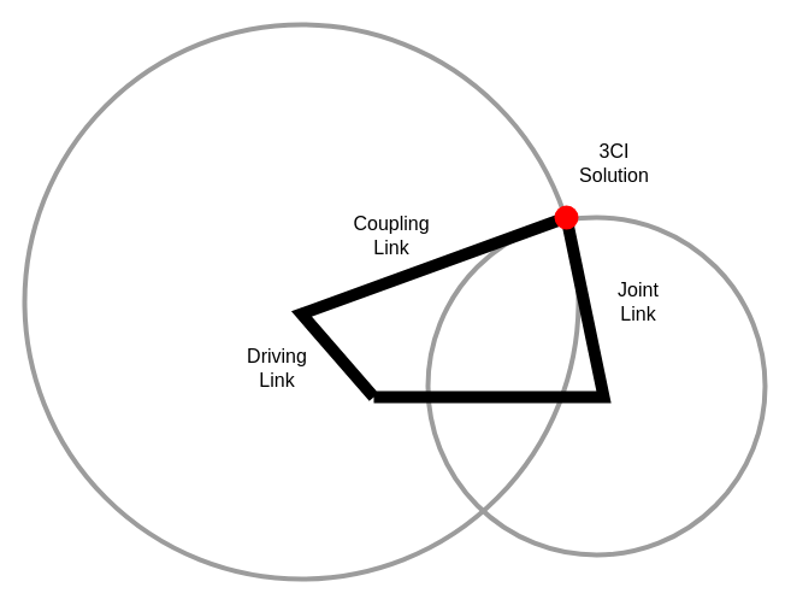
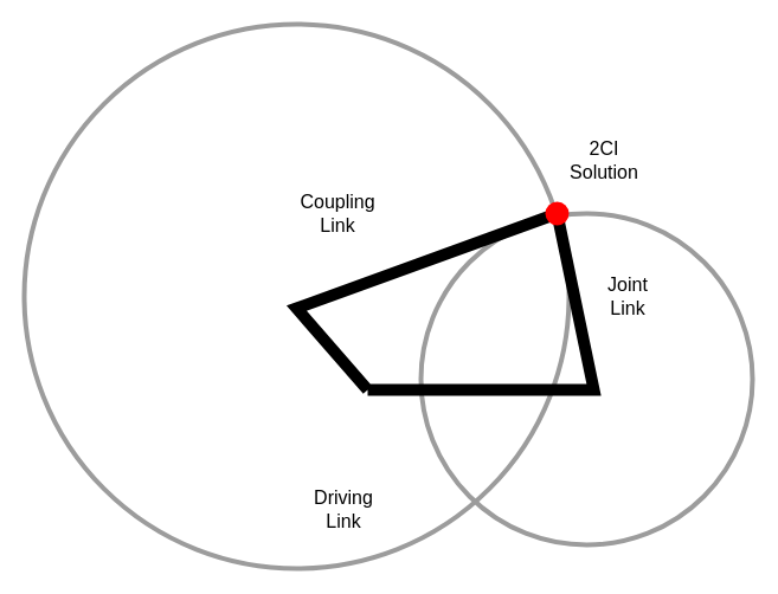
  <mxCell id="0" />
  <mxCell id="1" parent="0" />
  <mxCell id="2" value="" style="ellipse;whiteSpace=wrap;html=1;aspect=fixed;fillColor=none;strokeWidth=4;strokeColor=#9C9C9C;" vertex="1" parent="1"><mxGeometry x="20" y="20" width="460" height="460" as="geometry" /></mxCell>
  <mxCell id="3" value="" style="ellipse;whiteSpace=wrap;html=1;aspect=fixed;fillColor=none;strokeWidth=4;strokeColor=#9C9C9C;" vertex="1" parent="1"><mxGeometry x="355" y="180" width="280" height="280" as="geometry" /></mxCell>
  <mxCell id="4" value="" style="endArrow=none;html=1;rounded=0;strokeWidth=10;" edge="1" parent="1"><mxGeometry width="50" height="50" relative="1" as="geometry"><mxPoint x="310" y="329" as="sourcePoint" /><mxPoint x="310" y="329" as="targetPoint" /><Array as="points"><mxPoint x="250" y="260" /><mxPoint x="470" y="180" /><mxPoint x="501" y="329" /></Array></mxGeometry></mxCell>
- <mxCell id="5" value="&lt;font style=&quot;font-size: 16px&quot;&gt;Driving Link&lt;/font&gt;" style="text;html=1;strokeColor=none;fillColor=none;align=center;verticalAlign=middle;whiteSpace=wrap;rounded=0;" vertex="1" parent="1"><mxGeometry x="200" y="290" width="60" height="30" as="geometry" /></mxCell>
- <mxCell id="6" value="&lt;font style=&quot;font-size: 16px&quot;&gt;Coupling Link&lt;/font&gt;" style="text;html=1;strokeColor=none;fillColor=none;align=center;verticalAlign=middle;whiteSpace=wrap;rounded=0;" vertex="1" parent="1"><mxGeometry x="295" y="180" width="60" height="30" as="geometry" /></mxCell>
+ <mxCell id="5" value="&lt;font style=&quot;font-size: 16px&quot;&gt;Driving Link&lt;/font&gt;" style="text;html=1;strokeColor=none;fillColor=none;align=center;verticalAlign=middle;whiteSpace=wrap;rounded=0;" vertex="1" parent="1"><mxGeometry x="260" y="415" width="60" height="30" as="geometry" /></mxCell>
+ <mxCell id="6" value="&lt;font style=&quot;font-size: 16px&quot;&gt;Coupling Link&lt;/font&gt;" style="text;html=1;strokeColor=none;fillColor=none;align=center;verticalAlign=middle;whiteSpace=wrap;rounded=0;" vertex="1" parent="1"><mxGeometry x="255" y="165" width="60" height="30" as="geometry" /></mxCell>
  <mxCell id="7" value="&lt;font style=&quot;font-size: 16px&quot;&gt;Joint Link&lt;/font&gt;" style="text;html=1;strokeColor=none;fillColor=none;align=center;verticalAlign=middle;whiteSpace=wrap;rounded=0;" vertex="1" parent="1"><mxGeometry x="500" y="235" width="60" height="30" as="geometry" /></mxCell>
  <mxCell id="8" value="" style="ellipse;whiteSpace=wrap;html=1;aspect=fixed;fontSize=16;strokeColor=none;strokeWidth=4;fillColor=#FF0000;" vertex="1" parent="1"><mxGeometry x="460" y="170" width="20" height="20" as="geometry" /></mxCell>
- <mxCell id="9" value="&lt;font style=&quot;font-size: 16px&quot;&gt;3CI Solution&lt;/font&gt;" style="text;html=1;strokeColor=none;fillColor=none;align=center;verticalAlign=middle;whiteSpace=wrap;rounded=0;" vertex="1" parent="1"><mxGeometry x="480" y="120" width="60" height="30" as="geometry" /></mxCell>
+ <mxCell id="9" value="&lt;font style=&quot;font-size: 16px&quot;&gt;2CI Solution&lt;/font&gt;" style="text;html=1;strokeColor=none;fillColor=none;align=center;verticalAlign=middle;whiteSpace=wrap;rounded=0;" vertex="1" parent="1"><mxGeometry x="480" y="120" width="60" height="30" as="geometry" /></mxCell>
